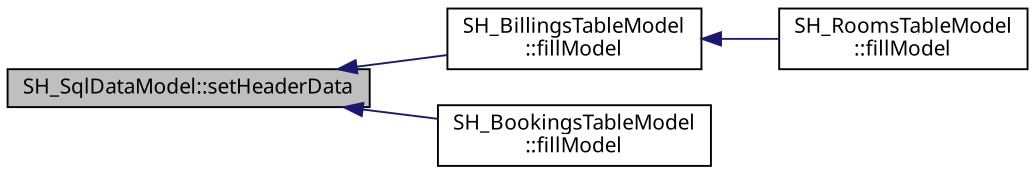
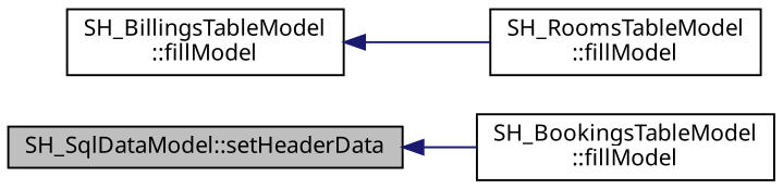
  digraph {
    rankdir=LR
    node [color=black fontname=Verdana fontsize=11 shape=record]
    edge [color=midnightblue dir=back fontname=Verdana fontsize=11 labelfontname=Verdana labelfontsize=11 style=solid]
    n1 [fillcolor=grey75 fontcolor=black height=0.2 label="SH_SqlDataModel::setHeaderData" style=filled width=0.4]
    n2 [height=0.2 label="SH_BillingsTableModel\l::fillModel" width=0.4]
    n3 [height=0.2 label="SH_BookingsTableModel\l::fillModel" width=0.4]
    n4 [height=0.2 label="SH_RoomsTableModel\l::fillModel" width=0.4]
-   n1 -> n2
    n1 -> n3
    n2 -> n4
  }
